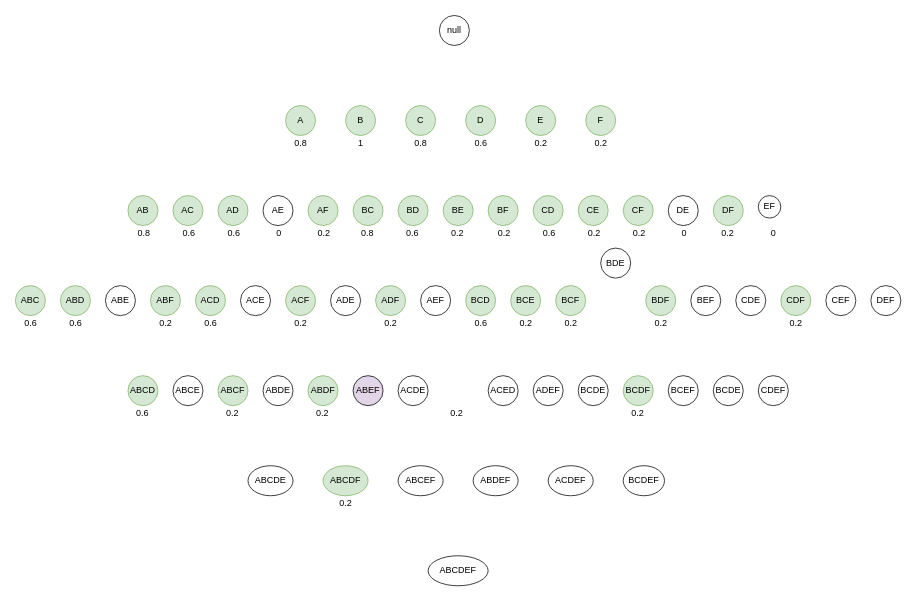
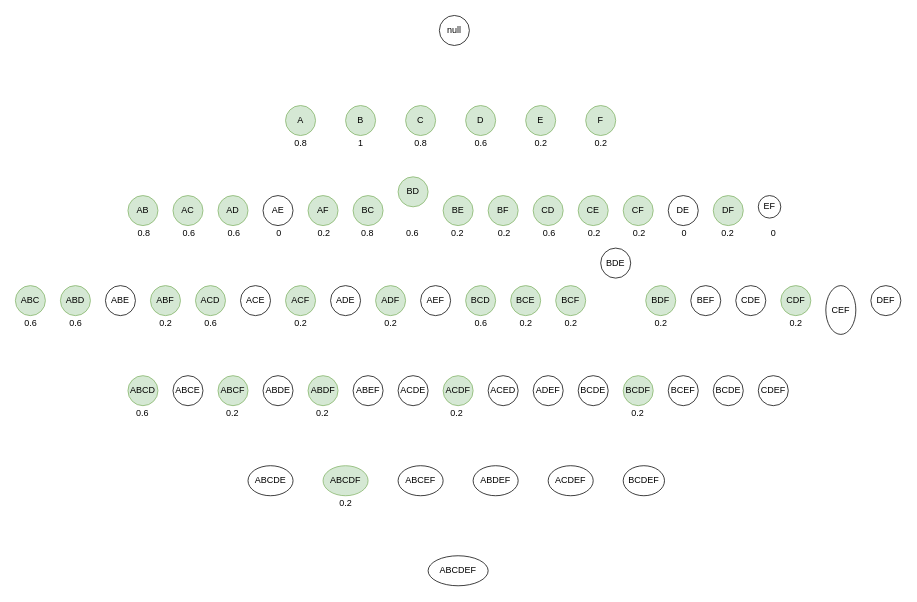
  <mxCell id="0" />
  <mxCell id="1" parent="0" />
  <mxCell id="2" value="null" style="ellipse;whiteSpace=wrap;html=1;" vertex="1" parent="1"><mxGeometry x="585" y="20" width="40" height="40" as="geometry" /></mxCell>
  <mxCell id="3" value="A&lt;span style=&quot;color: rgba(0 , 0 , 0 , 0) ; font-family: monospace ; font-size: 0px&quot;&gt;%3CmxGraphModel%3E%3Croot%3E%3CmxCell%20id%3D%220%22%2F%3E%3CmxCell%20id%3D%221%22%20parent%3D%220%22%2F%3E%3CmxCell%20id%3D%222%22%20value%3D%22null%22%20style%3D%22ellipse%3BwhiteSpace%3Dwrap%3Bhtml%3D1%3B%22%20vertex%3D%221%22%20parent%3D%221%22%3E%3CmxGeometry%20x%3D%22360%22%20y%3D%22240%22%20width%3D%2240%22%20height%3D%2240%22%20as%3D%22geometry%22%2F%3E%3C%2FmxCell%3E%3C%2Froot%3E%3C%2FmxGraphModel%3E&lt;/span&gt;" style="ellipse;whiteSpace=wrap;html=1;fillColor=#d5e8d4;strokeColor=#82b366;" vertex="1" parent="1"><mxGeometry x="380" y="140" width="40" height="40" as="geometry" /></mxCell>
  <mxCell id="4" value="B" style="ellipse;whiteSpace=wrap;html=1;fillColor=#d5e8d4;strokeColor=#82b366;" vertex="1" parent="1"><mxGeometry x="460" y="140" width="40" height="40" as="geometry" /></mxCell>
  <mxCell id="5" value="C" style="ellipse;whiteSpace=wrap;html=1;fillColor=#d5e8d4;strokeColor=#82b366;" vertex="1" parent="1"><mxGeometry x="540" y="140" width="40" height="40" as="geometry" /></mxCell>
  <mxCell id="6" value="D" style="ellipse;whiteSpace=wrap;html=1;fillColor=#d5e8d4;strokeColor=#82b366;" vertex="1" parent="1"><mxGeometry x="620" y="140" width="40" height="40" as="geometry" /></mxCell>
  <mxCell id="7" value="E" style="ellipse;whiteSpace=wrap;html=1;fillColor=#d5e8d4;strokeColor=#82b366;" vertex="1" parent="1"><mxGeometry x="700" y="140" width="40" height="40" as="geometry" /></mxCell>
  <mxCell id="8" value="F" style="ellipse;whiteSpace=wrap;html=1;fillColor=#d5e8d4;strokeColor=#82b366;" vertex="1" parent="1"><mxGeometry x="780" y="140" width="40" height="40" as="geometry" /></mxCell>
  <mxCell id="9" value="AE" style="ellipse;whiteSpace=wrap;html=1;" vertex="1" parent="1"><mxGeometry x="350" y="260" width="40" height="40" as="geometry" /></mxCell>
  <mxCell id="10" value="AF" style="ellipse;whiteSpace=wrap;html=1;fillColor=#d5e8d4;strokeColor=#82b366;" vertex="1" parent="1"><mxGeometry x="410" y="260" width="40" height="40" as="geometry" /></mxCell>
  <mxCell id="11" value="BC" style="ellipse;whiteSpace=wrap;html=1;fillColor=#d5e8d4;strokeColor=#82b366;" vertex="1" parent="1"><mxGeometry x="470" y="260" width="40" height="40" as="geometry" /></mxCell>
- <mxCell id="12" value="BD" style="ellipse;whiteSpace=wrap;html=1;fillColor=#d5e8d4;strokeColor=#82b366;" vertex="1" parent="1"><mxGeometry x="530" y="260" width="40" height="40" as="geometry" /></mxCell>
+ <mxCell id="12" value="BD" style="ellipse;whiteSpace=wrap;html=1;fillColor=#d5e8d4;strokeColor=#82b366;" vertex="1" parent="1"><mxGeometry x="530" y="235" width="40" height="40" as="geometry" /></mxCell>
  <mxCell id="13" value="BE" style="ellipse;whiteSpace=wrap;html=1;fillColor=#d5e8d4;strokeColor=#82b366;" vertex="1" parent="1"><mxGeometry x="590" y="260" width="40" height="40" as="geometry" /></mxCell>
  <mxCell id="14" value="BF" style="ellipse;whiteSpace=wrap;html=1;fillColor=#d5e8d4;strokeColor=#82b366;" vertex="1" parent="1"><mxGeometry x="650" y="260" width="40" height="40" as="geometry" /></mxCell>
  <mxCell id="15" value="CD" style="ellipse;whiteSpace=wrap;html=1;fillColor=#d5e8d4;strokeColor=#82b366;" vertex="1" parent="1"><mxGeometry x="710" y="260" width="40" height="40" as="geometry" /></mxCell>
  <mxCell id="16" value="CE" style="ellipse;whiteSpace=wrap;html=1;fillColor=#d5e8d4;strokeColor=#82b366;" vertex="1" parent="1"><mxGeometry x="770" y="260" width="40" height="40" as="geometry" /></mxCell>
  <mxCell id="17" value="CF" style="ellipse;whiteSpace=wrap;html=1;fillColor=#d5e8d4;strokeColor=#82b366;" vertex="1" parent="1"><mxGeometry x="830" y="260" width="40" height="40" as="geometry" /></mxCell>
  <mxCell id="18" value="DE" style="ellipse;whiteSpace=wrap;html=1;" vertex="1" parent="1"><mxGeometry x="890" y="260" width="40" height="40" as="geometry" /></mxCell>
  <mxCell id="19" value="DF" style="ellipse;whiteSpace=wrap;html=1;fillColor=#d5e8d4;strokeColor=#82b366;" vertex="1" parent="1"><mxGeometry x="950" y="260" width="40" height="40" as="geometry" /></mxCell>
  <mxCell id="20" value="EF" style="ellipse;whiteSpace=wrap;html=1;" vertex="1" parent="1"><mxGeometry x="1010" y="260" width="30" height="30" as="geometry" /></mxCell>
  <mxCell id="21" value="AB" style="ellipse;whiteSpace=wrap;html=1;fillColor=#d5e8d4;strokeColor=#82b366;" vertex="1" parent="1"><mxGeometry x="170" y="260" width="40" height="40" as="geometry" /></mxCell>
  <mxCell id="22" value="AC" style="ellipse;whiteSpace=wrap;html=1;fillColor=#d5e8d4;strokeColor=#82b366;" vertex="1" parent="1"><mxGeometry x="230" y="260" width="40" height="40" as="geometry" /></mxCell>
  <mxCell id="23" value="AD" style="ellipse;whiteSpace=wrap;html=1;fillColor=#d5e8d4;strokeColor=#82b366;" vertex="1" parent="1"><mxGeometry x="290" y="260" width="40" height="40" as="geometry" /></mxCell>
  <mxCell id="24" value="ABF" style="ellipse;whiteSpace=wrap;html=1;fillColor=#d5e8d4;strokeColor=#82b366;" vertex="1" parent="1"><mxGeometry x="200" y="380" width="40" height="40" as="geometry" /></mxCell>
  <mxCell id="25" value="ACD" style="ellipse;whiteSpace=wrap;html=1;fillColor=#d5e8d4;strokeColor=#82b366;" vertex="1" parent="1"><mxGeometry x="260" y="380" width="40" height="40" as="geometry" /></mxCell>
  <mxCell id="26" value="ACE" style="ellipse;whiteSpace=wrap;html=1;" vertex="1" parent="1"><mxGeometry x="320" y="380" width="40" height="40" as="geometry" /></mxCell>
  <mxCell id="27" value="ACF" style="ellipse;whiteSpace=wrap;html=1;fillColor=#d5e8d4;strokeColor=#82b366;" vertex="1" parent="1"><mxGeometry x="380" y="380" width="40" height="40" as="geometry" /></mxCell>
  <mxCell id="28" value="ADE" style="ellipse;whiteSpace=wrap;html=1;" vertex="1" parent="1"><mxGeometry x="440" y="380" width="40" height="40" as="geometry" /></mxCell>
  <mxCell id="29" value="ADF" style="ellipse;whiteSpace=wrap;html=1;fillColor=#d5e8d4;strokeColor=#82b366;" vertex="1" parent="1"><mxGeometry x="500" y="380" width="40" height="40" as="geometry" /></mxCell>
  <mxCell id="30" value="AEF" style="ellipse;whiteSpace=wrap;html=1;" vertex="1" parent="1"><mxGeometry x="560" y="380" width="40" height="40" as="geometry" /></mxCell>
  <mxCell id="31" value="BCD" style="ellipse;whiteSpace=wrap;html=1;fillColor=#d5e8d4;strokeColor=#82b366;" vertex="1" parent="1"><mxGeometry x="620" y="380" width="40" height="40" as="geometry" /></mxCell>
  <mxCell id="32" value="BCE" style="ellipse;whiteSpace=wrap;html=1;fillColor=#d5e8d4;strokeColor=#82b366;" vertex="1" parent="1"><mxGeometry x="680" y="380" width="40" height="40" as="geometry" /></mxCell>
  <mxCell id="33" value="BCF" style="ellipse;whiteSpace=wrap;html=1;fillColor=#d5e8d4;strokeColor=#82b366;" vertex="1" parent="1"><mxGeometry x="740" y="380" width="40" height="40" as="geometry" /></mxCell>
  <mxCell id="34" value="BDE" style="ellipse;whiteSpace=wrap;html=1;" vertex="1" parent="1"><mxGeometry x="800" y="330" width="40" height="40" as="geometry" /></mxCell>
  <mxCell id="35" value="BDF" style="ellipse;whiteSpace=wrap;html=1;fillColor=#d5e8d4;strokeColor=#82b366;" vertex="1" parent="1"><mxGeometry x="860" y="380" width="40" height="40" as="geometry" /></mxCell>
  <mxCell id="36" value="ABC" style="ellipse;whiteSpace=wrap;html=1;fillColor=#d5e8d4;strokeColor=#82b366;" vertex="1" parent="1"><mxGeometry x="20" y="380" width="40" height="40" as="geometry" /></mxCell>
  <mxCell id="37" value="ABD" style="ellipse;whiteSpace=wrap;html=1;fillColor=#d5e8d4;strokeColor=#82b366;" vertex="1" parent="1"><mxGeometry x="80" y="380" width="40" height="40" as="geometry" /></mxCell>
  <mxCell id="38" value="ABE" style="ellipse;whiteSpace=wrap;html=1;" vertex="1" parent="1"><mxGeometry x="140" y="380" width="40" height="40" as="geometry" /></mxCell>
- <mxCell id="39" value="CEF" style="ellipse;whiteSpace=wrap;html=1;" vertex="1" parent="1"><mxGeometry x="1100" y="380" width="40" height="40" as="geometry" /></mxCell>
+ <mxCell id="39" value="CEF" style="ellipse;whiteSpace=wrap;html=1;" vertex="1" parent="1"><mxGeometry x="1100" y="380" width="40" height="65" as="geometry" /></mxCell>
  <mxCell id="40" value="DEF" style="ellipse;whiteSpace=wrap;html=1;" vertex="1" parent="1"><mxGeometry x="1160" y="380" width="40" height="40" as="geometry" /></mxCell>
  <mxCell id="41" value="BEF" style="ellipse;whiteSpace=wrap;html=1;" vertex="1" parent="1"><mxGeometry x="920" y="380" width="40" height="40" as="geometry" /></mxCell>
  <mxCell id="42" value="CDE" style="ellipse;whiteSpace=wrap;html=1;" vertex="1" parent="1"><mxGeometry x="980" y="380" width="40" height="40" as="geometry" /></mxCell>
  <mxCell id="43" value="CDF" style="ellipse;whiteSpace=wrap;html=1;fillColor=#d5e8d4;strokeColor=#82b366;" vertex="1" parent="1"><mxGeometry x="1040" y="380" width="40" height="40" as="geometry" /></mxCell>
  <mxCell id="44" value="ABDE" style="ellipse;whiteSpace=wrap;html=1;" vertex="1" parent="1"><mxGeometry x="350" y="500" width="40" height="40" as="geometry" /></mxCell>
  <mxCell id="45" value="ABDF" style="ellipse;whiteSpace=wrap;html=1;fillColor=#d5e8d4;strokeColor=#82b366;" vertex="1" parent="1"><mxGeometry x="410" y="500" width="40" height="40" as="geometry" /></mxCell>
- <mxCell id="46" value="ABEF" style="ellipse;whiteSpace=wrap;html=1;fillColor=#e1d5e7;" vertex="1" parent="1"><mxGeometry x="470" y="500" width="40" height="40" as="geometry" /></mxCell>
+ <mxCell id="46" value="ABEF" style="ellipse;whiteSpace=wrap;html=1;" vertex="1" parent="1"><mxGeometry x="470" y="500" width="40" height="40" as="geometry" /></mxCell>
  <mxCell id="47" value="ACDE" style="ellipse;whiteSpace=wrap;html=1;" vertex="1" parent="1"><mxGeometry x="530" y="500" width="40" height="40" as="geometry" /></mxCell>
+ <mxCell id="48" value="ACDF" style="ellipse;whiteSpace=wrap;html=1;fillColor=#d5e8d4;strokeColor=#82b366;" vertex="1" parent="1"><mxGeometry x="590" y="500" width="40" height="40" as="geometry" /></mxCell>
  <mxCell id="49" value="ACED" style="ellipse;whiteSpace=wrap;html=1;" vertex="1" parent="1"><mxGeometry x="650" y="500" width="40" height="40" as="geometry" /></mxCell>
  <mxCell id="50" value="ADEF" style="ellipse;whiteSpace=wrap;html=1;" vertex="1" parent="1"><mxGeometry x="710" y="500" width="40" height="40" as="geometry" /></mxCell>
  <mxCell id="51" value="BCDE" style="ellipse;whiteSpace=wrap;html=1;" vertex="1" parent="1"><mxGeometry x="770" y="500" width="40" height="40" as="geometry" /></mxCell>
  <mxCell id="52" value="BCDF" style="ellipse;whiteSpace=wrap;html=1;fillColor=#d5e8d4;strokeColor=#82b366;" vertex="1" parent="1"><mxGeometry x="830" y="500" width="40" height="40" as="geometry" /></mxCell>
  <mxCell id="53" value="BCEF" style="ellipse;whiteSpace=wrap;html=1;" vertex="1" parent="1"><mxGeometry x="890" y="500" width="40" height="40" as="geometry" /></mxCell>
  <mxCell id="54" value="BCDE" style="ellipse;whiteSpace=wrap;html=1;" vertex="1" parent="1"><mxGeometry x="950" y="500" width="40" height="40" as="geometry" /></mxCell>
  <mxCell id="55" value="CDEF" style="ellipse;whiteSpace=wrap;html=1;" vertex="1" parent="1"><mxGeometry x="1010" y="500" width="40" height="40" as="geometry" /></mxCell>
  <mxCell id="56" value="ABCD" style="ellipse;whiteSpace=wrap;html=1;fillColor=#d5e8d4;strokeColor=#82b366;" vertex="1" parent="1"><mxGeometry x="170" y="500" width="40" height="40" as="geometry" /></mxCell>
  <mxCell id="57" value="ABCE" style="ellipse;whiteSpace=wrap;html=1;" vertex="1" parent="1"><mxGeometry x="230" y="500" width="40" height="40" as="geometry" /></mxCell>
  <mxCell id="58" value="ABCF" style="ellipse;whiteSpace=wrap;html=1;fillColor=#d5e8d4;strokeColor=#82b366;" vertex="1" parent="1"><mxGeometry x="290" y="500" width="40" height="40" as="geometry" /></mxCell>
  <mxCell id="59" value="ABCDE" style="ellipse;whiteSpace=wrap;html=1;" vertex="1" parent="1"><mxGeometry x="330" y="620" width="60" height="40" as="geometry" /></mxCell>
  <mxCell id="60" value="ABCDF" style="ellipse;whiteSpace=wrap;html=1;fillColor=#d5e8d4;strokeColor=#82b366;" vertex="1" parent="1"><mxGeometry x="430" y="620" width="60" height="40" as="geometry" /></mxCell>
  <mxCell id="61" value="ABCEF" style="ellipse;whiteSpace=wrap;html=1;" vertex="1" parent="1"><mxGeometry x="530" y="620" width="60" height="40" as="geometry" /></mxCell>
  <mxCell id="62" value="ABDEF" style="ellipse;whiteSpace=wrap;html=1;" vertex="1" parent="1"><mxGeometry x="630" y="620" width="60" height="40" as="geometry" /></mxCell>
  <mxCell id="63" value="ACDEF" style="ellipse;whiteSpace=wrap;html=1;" vertex="1" parent="1"><mxGeometry x="730" y="620" width="60" height="40" as="geometry" /></mxCell>
  <mxCell id="64" value="BCDEF" style="ellipse;whiteSpace=wrap;html=1;" vertex="1" parent="1"><mxGeometry x="830" y="620" width="55" height="40" as="geometry" /></mxCell>
  <mxCell id="65" value="ABCDEF" style="ellipse;whiteSpace=wrap;html=1;" vertex="1" parent="1"><mxGeometry x="570" y="740" width="80" height="40" as="geometry" /></mxCell>
  <mxCell id="66" value="0.8" style="text;html=1;align=center;verticalAlign=middle;resizable=0;points=[];autosize=1;strokeColor=none;" vertex="1" parent="1"><mxGeometry x="385" y="180" width="30" height="20" as="geometry" /></mxCell>
  <mxCell id="67" value="1" style="text;html=1;align=center;verticalAlign=middle;resizable=0;points=[];autosize=1;strokeColor=none;" vertex="1" parent="1"><mxGeometry x="470" y="180" width="20" height="20" as="geometry" /></mxCell>
  <mxCell id="68" value="0.8" style="text;html=1;align=center;verticalAlign=middle;resizable=0;points=[];autosize=1;strokeColor=none;" vertex="1" parent="1"><mxGeometry x="545" y="180" width="30" height="20" as="geometry" /></mxCell>
  <mxCell id="69" value="0.6" style="text;html=1;align=center;verticalAlign=middle;resizable=0;points=[];autosize=1;strokeColor=none;" vertex="1" parent="1"><mxGeometry x="625" y="180" width="30" height="20" as="geometry" /></mxCell>
  <mxCell id="70" value="0.2" style="text;html=1;align=center;verticalAlign=middle;resizable=0;points=[];autosize=1;strokeColor=none;" vertex="1" parent="1"><mxGeometry x="705" y="180" width="30" height="20" as="geometry" /></mxCell>
  <mxCell id="71" value="0.2" style="text;html=1;align=center;verticalAlign=middle;resizable=0;points=[];autosize=1;strokeColor=none;" vertex="1" parent="1"><mxGeometry x="785" y="180" width="30" height="20" as="geometry" /></mxCell>
  <mxCell id="72" value="0.6" style="text;html=1;align=center;verticalAlign=middle;resizable=0;points=[];autosize=1;strokeColor=none;" vertex="1" parent="1"><mxGeometry x="25" y="420" width="30" height="20" as="geometry" /></mxCell>
  <mxCell id="73" value="0.6" style="text;html=1;align=center;verticalAlign=middle;resizable=0;points=[];autosize=1;strokeColor=none;" vertex="1" parent="1"><mxGeometry x="85" y="420" width="30" height="20" as="geometry" /></mxCell>
  <mxCell id="74" value="0.2" style="text;html=1;align=center;verticalAlign=middle;resizable=0;points=[];autosize=1;strokeColor=none;" vertex="1" parent="1"><mxGeometry x="205" y="420" width="30" height="20" as="geometry" /></mxCell>
  <mxCell id="75" value="0.6" style="text;html=1;align=center;verticalAlign=middle;resizable=0;points=[];autosize=1;strokeColor=none;" vertex="1" parent="1"><mxGeometry x="265" y="420" width="30" height="20" as="geometry" /></mxCell>
  <mxCell id="76" value="0.2" style="text;html=1;align=center;verticalAlign=middle;resizable=0;points=[];autosize=1;strokeColor=none;" vertex="1" parent="1"><mxGeometry x="385" y="420" width="30" height="20" as="geometry" /></mxCell>
  <mxCell id="77" value="0.2" style="text;html=1;align=center;verticalAlign=middle;resizable=0;points=[];autosize=1;strokeColor=none;" vertex="1" parent="1"><mxGeometry x="505" y="420" width="30" height="20" as="geometry" /></mxCell>
  <mxCell id="78" value="0.6" style="text;html=1;align=center;verticalAlign=middle;resizable=0;points=[];autosize=1;strokeColor=none;" vertex="1" parent="1"><mxGeometry x="625" y="420" width="30" height="20" as="geometry" /></mxCell>
  <mxCell id="79" value="0.2" style="text;html=1;align=center;verticalAlign=middle;resizable=0;points=[];autosize=1;strokeColor=none;" vertex="1" parent="1"><mxGeometry x="685" y="420" width="30" height="20" as="geometry" /></mxCell>
  <mxCell id="80" value="0.2" style="text;html=1;align=center;verticalAlign=middle;resizable=0;points=[];autosize=1;strokeColor=none;" vertex="1" parent="1"><mxGeometry x="745" y="420" width="30" height="20" as="geometry" /></mxCell>
  <mxCell id="81" value="0.2" style="text;html=1;align=center;verticalAlign=middle;resizable=0;points=[];autosize=1;strokeColor=none;" vertex="1" parent="1"><mxGeometry x="865" y="420" width="30" height="20" as="geometry" /></mxCell>
  <mxCell id="82" value="0.2" style="text;html=1;align=center;verticalAlign=middle;resizable=0;points=[];autosize=1;strokeColor=none;" vertex="1" parent="1"><mxGeometry x="1045" y="420" width="30" height="20" as="geometry" /></mxCell>
  <mxCell id="83" value="0.8" style="text;html=1;align=center;verticalAlign=middle;resizable=0;points=[];autosize=1;strokeColor=none;" vertex="1" parent="1"><mxGeometry x="175.75" y="300" width="30" height="20" as="geometry" /></mxCell>
  <mxCell id="84" value="0.6" style="text;html=1;align=center;verticalAlign=middle;resizable=0;points=[];autosize=1;strokeColor=none;" vertex="1" parent="1"><mxGeometry x="235.75" y="300" width="30" height="20" as="geometry" /></mxCell>
  <mxCell id="85" value="0.6" style="text;html=1;align=center;verticalAlign=middle;resizable=0;points=[];autosize=1;strokeColor=none;" vertex="1" parent="1"><mxGeometry x="295.75" y="300" width="30" height="20" as="geometry" /></mxCell>
  <mxCell id="86" value="0" style="text;html=1;align=center;verticalAlign=middle;resizable=0;points=[];autosize=1;strokeColor=none;" vertex="1" parent="1"><mxGeometry x="360.75" y="300" width="20" height="20" as="geometry" /></mxCell>
  <mxCell id="87" value="0.2" style="text;html=1;align=center;verticalAlign=middle;resizable=0;points=[];autosize=1;strokeColor=none;" vertex="1" parent="1"><mxGeometry x="415.75" y="300" width="30" height="20" as="geometry" /></mxCell>
  <mxCell id="88" value="0.8" style="text;html=1;align=center;verticalAlign=middle;resizable=0;points=[];autosize=1;strokeColor=none;" vertex="1" parent="1"><mxGeometry x="474.25" y="300" width="30" height="20" as="geometry" /></mxCell>
  <mxCell id="89" value="0.6" style="text;html=1;align=center;verticalAlign=middle;resizable=0;points=[];autosize=1;strokeColor=none;" vertex="1" parent="1"><mxGeometry x="534.25" y="300" width="30" height="20" as="geometry" /></mxCell>
  <mxCell id="90" value="0.2" style="text;html=1;align=center;verticalAlign=middle;resizable=0;points=[];autosize=1;strokeColor=none;" vertex="1" parent="1"><mxGeometry x="594.25" y="300" width="30" height="20" as="geometry" /></mxCell>
  <mxCell id="91" value="0.2" style="text;html=1;align=center;verticalAlign=middle;resizable=0;points=[];autosize=1;strokeColor=none;" vertex="1" parent="1"><mxGeometry x="655.75" y="300" width="30" height="20" as="geometry" /></mxCell>
  <mxCell id="92" value="0.6" style="text;html=1;align=center;verticalAlign=middle;resizable=0;points=[];autosize=1;strokeColor=none;" vertex="1" parent="1"><mxGeometry x="715.75" y="300" width="30" height="20" as="geometry" /></mxCell>
  <mxCell id="93" value="0.2" style="text;html=1;align=center;verticalAlign=middle;resizable=0;points=[];autosize=1;strokeColor=none;" vertex="1" parent="1"><mxGeometry x="775.75" y="300" width="30" height="20" as="geometry" /></mxCell>
  <mxCell id="94" value="0.2" style="text;html=1;align=center;verticalAlign=middle;resizable=0;points=[];autosize=1;strokeColor=none;" vertex="1" parent="1"><mxGeometry x="835.75" y="300" width="30" height="20" as="geometry" /></mxCell>
  <mxCell id="95" value="0" style="text;html=1;align=center;verticalAlign=middle;resizable=0;points=[];autosize=1;strokeColor=none;" vertex="1" parent="1"><mxGeometry x="900.75" y="300" width="20" height="20" as="geometry" /></mxCell>
  <mxCell id="96" value="0.2" style="text;html=1;align=center;verticalAlign=middle;resizable=0;points=[];autosize=1;strokeColor=none;" vertex="1" parent="1"><mxGeometry x="954.25" y="300" width="30" height="20" as="geometry" /></mxCell>
  <mxCell id="97" value="0" style="text;html=1;align=center;verticalAlign=middle;resizable=0;points=[];autosize=1;strokeColor=none;" vertex="1" parent="1"><mxGeometry x="1020" y="300" width="20" height="20" as="geometry" /></mxCell>
  <mxCell id="98" value="0.6" style="text;html=1;align=center;verticalAlign=middle;resizable=0;points=[];autosize=1;strokeColor=none;" vertex="1" parent="1"><mxGeometry x="174" y="540" width="30" height="20" as="geometry" /></mxCell>
  <mxCell id="99" value="0.2" style="text;html=1;align=center;verticalAlign=middle;resizable=0;points=[];autosize=1;strokeColor=none;" vertex="1" parent="1"><mxGeometry x="294" y="540" width="30" height="20" as="geometry" /></mxCell>
  <mxCell id="100" value="0.2" style="text;html=1;align=center;verticalAlign=middle;resizable=0;points=[];autosize=1;strokeColor=none;" vertex="1" parent="1"><mxGeometry x="414" y="540" width="30" height="20" as="geometry" /></mxCell>
  <mxCell id="101" value="0.2" style="text;html=1;align=center;verticalAlign=middle;resizable=0;points=[];autosize=1;strokeColor=none;" vertex="1" parent="1"><mxGeometry x="592.5" y="540" width="30" height="20" as="geometry" /></mxCell>
  <mxCell id="102" value="0.2" style="text;html=1;align=center;verticalAlign=middle;resizable=0;points=[];autosize=1;strokeColor=none;" vertex="1" parent="1"><mxGeometry x="834" y="540" width="30" height="20" as="geometry" /></mxCell>
  <mxCell id="103" value="0.2" style="text;html=1;align=center;verticalAlign=middle;resizable=0;points=[];autosize=1;strokeColor=none;" vertex="1" parent="1"><mxGeometry x="445" y="660" width="30" height="20" as="geometry" /></mxCell>
